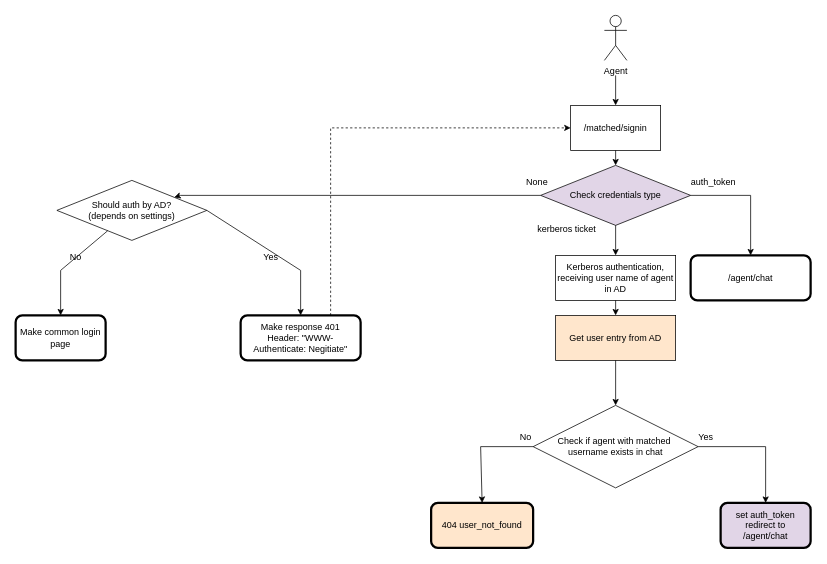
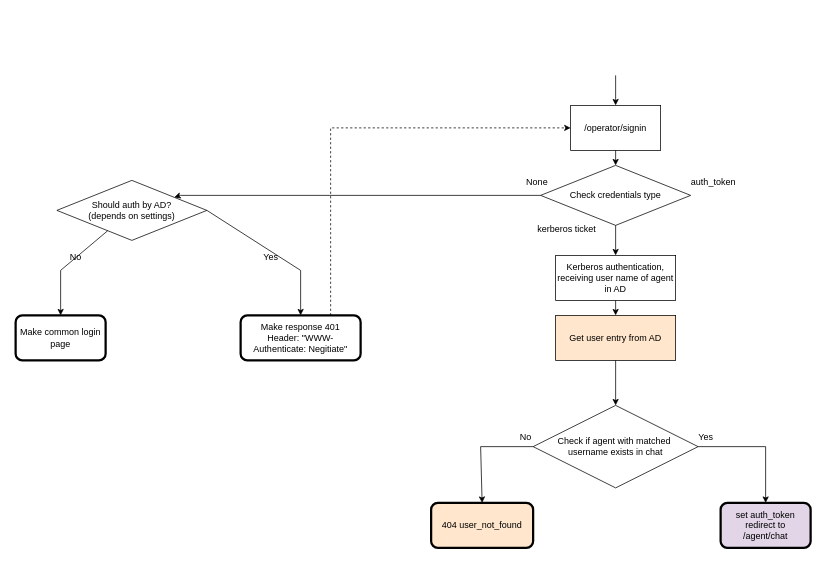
  <mxCell id="0" />
  <mxCell id="1" parent="0" />
- <mxCell id="2" value="Agent" style="shape=umlActor;verticalLabelPosition=bottom;verticalAlign=top;html=1;outlineConnect=0;" parent="1" vertex="1"><mxGeometry x="805" y="20" width="30" height="60" as="geometry" /></mxCell>
  <mxCell id="3" value="" style="endArrow=classic;html=1;rounded=0;entryX=0.5;entryY=1;entryDx=0;entryDy=0;" parent="1" target="4" edge="1"><mxGeometry width="50" height="50" relative="1" as="geometry"><mxPoint x="820" y="100" as="sourcePoint" /><mxPoint x="820" y="180" as="targetPoint" /></mxGeometry></mxCell>
- <mxCell id="4" value="/matched/signin" style="rounded=0;whiteSpace=wrap;html=1;direction=west;" parent="1" vertex="1"><mxGeometry x="760" y="140" width="120" height="60" as="geometry" /></mxCell>
+ <mxCell id="4" value="/operator/signin" style="rounded=0;whiteSpace=wrap;html=1;direction=west;" parent="1" vertex="1"><mxGeometry x="760" y="140" width="120" height="60" as="geometry" /></mxCell>
  <mxCell id="5" value="" style="endArrow=classic;html=1;rounded=0;exitX=0.5;exitY=0;exitDx=0;exitDy=0;" parent="1" source="4" target="6" edge="1"><mxGeometry width="50" height="50" relative="1" as="geometry"><mxPoint x="840" y="290" as="sourcePoint" /><mxPoint x="820" y="250" as="targetPoint" /></mxGeometry></mxCell>
- <mxCell id="6" value="Check credentials type" style="rhombus;whiteSpace=wrap;html=1;fillColor=#e1d5e7;" parent="1" vertex="1"><mxGeometry x="720" y="220" width="200" height="80" as="geometry" /></mxCell>
- <mxCell id="7" value="" style="endArrow=classic;html=1;rounded=0;exitX=1;exitY=0.5;exitDx=0;exitDy=0;entryX=0.5;entryY=0;entryDx=0;entryDy=0;" parent="1" source="6" target="11" edge="1"><mxGeometry width="50" height="50" relative="1" as="geometry"><mxPoint x="790" y="340" as="sourcePoint" /><mxPoint x="1000" y="340" as="targetPoint" /><Array as="points"><mxPoint x="1000" y="260" /></Array></mxGeometry></mxCell>
+ <mxCell id="6" value="Check credentials type" style="rhombus;whiteSpace=wrap;html=1;" parent="1" vertex="1"><mxGeometry x="720" y="220" width="200" height="80" as="geometry" /></mxCell>
  <mxCell id="8" value="auth_token" style="text;html=1;align=center;verticalAlign=middle;resizable=0;points=[];autosize=1;strokeColor=none;fillColor=none;" parent="1" vertex="1"><mxGeometry x="910" y="228" width="80" height="30" as="geometry" /></mxCell>
  <mxCell id="9" value="kerberos ticket" style="text;html=1;strokeColor=none;fillColor=none;align=center;verticalAlign=middle;whiteSpace=wrap;rounded=0;" parent="1" vertex="1"><mxGeometry x="705" y="290" width="100" height="30" as="geometry" /></mxCell>
  <mxCell id="10" value="" style="endArrow=classic;html=1;rounded=0;exitX=0.5;exitY=1;exitDx=0;exitDy=0;entryX=0.5;entryY=0;entryDx=0;entryDy=0;" parent="1" source="6" target="12" edge="1"><mxGeometry width="50" height="50" relative="1" as="geometry"><mxPoint x="790" y="340" as="sourcePoint" /><mxPoint x="640" y="340" as="targetPoint" /><Array as="points"><mxPoint x="820" y="340" /></Array></mxGeometry></mxCell>
- <mxCell id="11" value="/agent/chat" style="rounded=1;whiteSpace=wrap;html=1;strokeWidth=3;" parent="1" vertex="1"><mxGeometry x="920" y="340" width="160" height="60" as="geometry" /></mxCell>
  <mxCell id="12" value="Kerberos authentication, receiving user name of agent in AD" style="rounded=0;whiteSpace=wrap;html=1;" parent="1" vertex="1"><mxGeometry x="740" y="340" width="160" height="60" as="geometry" /></mxCell>
  <mxCell id="13" value="" style="endArrow=classic;html=1;rounded=0;exitX=0;exitY=0.5;exitDx=0;exitDy=0;" parent="1" source="6" target="15" edge="1"><mxGeometry width="50" height="50" relative="1" as="geometry"><mxPoint x="590" y="340" as="sourcePoint" /><mxPoint x="440" y="260" as="targetPoint" /><Array as="points"><mxPoint x="240" y="260" /></Array></mxGeometry></mxCell>
  <mxCell id="14" value="None" style="text;html=1;align=center;verticalAlign=middle;resizable=0;points=[];autosize=1;strokeColor=none;fillColor=none;" parent="1" vertex="1"><mxGeometry x="690" y="228" width="50" height="30" as="geometry" /></mxCell>
  <mxCell id="15" value="&lt;div&gt;Should auth by AD?&lt;/div&gt;&lt;div&gt;(depends on settings)&lt;/div&gt;" style="rhombus;whiteSpace=wrap;html=1;" parent="1" vertex="1"><mxGeometry x="75" y="240" width="200" height="80" as="geometry" /></mxCell>
  <mxCell id="16" value="" style="endArrow=classic;html=1;rounded=0;exitX=1;exitY=0.5;exitDx=0;exitDy=0;" parent="1" source="15" edge="1"><mxGeometry width="50" height="50" relative="1" as="geometry"><mxPoint x="340" y="400" as="sourcePoint" /><mxPoint x="400" y="420" as="targetPoint" /><Array as="points"><mxPoint x="400" y="360" /></Array></mxGeometry></mxCell>
  <mxCell id="17" value="" style="endArrow=classic;html=1;rounded=0;" parent="1" source="15" edge="1"><mxGeometry width="50" height="50" relative="1" as="geometry"><mxPoint x="340" y="400" as="sourcePoint" /><mxPoint x="80" y="420" as="targetPoint" /><Array as="points"><mxPoint x="80" y="360" /></Array></mxGeometry></mxCell>
  <mxCell id="18" value="No" style="text;html=1;align=center;verticalAlign=middle;resizable=0;points=[];autosize=1;strokeColor=none;fillColor=none;" parent="1" vertex="1"><mxGeometry x="80" y="328" width="40" height="30" as="geometry" /></mxCell>
  <mxCell id="19" value="Make common login page" style="rounded=1;whiteSpace=wrap;html=1;strokeWidth=3;" parent="1" vertex="1"><mxGeometry x="20" y="420" width="120" height="60" as="geometry" /></mxCell>
  <mxCell id="20" value="&lt;div&gt;Make response 401&lt;/div&gt;&lt;div&gt;Header: &quot;WWW-Authenticate: Negitiate&quot;&lt;br&gt;&lt;/div&gt;" style="rounded=1;whiteSpace=wrap;html=1;glass=0;strokeWidth=3;" parent="1" vertex="1"><mxGeometry x="320" y="420" width="160" height="60" as="geometry" /></mxCell>
  <mxCell id="21" value="Yes" style="text;html=1;align=center;verticalAlign=middle;resizable=0;points=[];autosize=1;strokeColor=none;fillColor=none;" parent="1" vertex="1"><mxGeometry x="340" y="328" width="40" height="30" as="geometry" /></mxCell>
  <mxCell id="22" value="" style="endArrow=classic;html=1;rounded=0;dashed=1;entryX=1;entryY=0.5;entryDx=0;entryDy=0;exitX=0.75;exitY=0;exitDx=0;exitDy=0;" parent="1" source="20" target="4" edge="1"><mxGeometry width="50" height="50" relative="1" as="geometry"><mxPoint x="420" y="410" as="sourcePoint" /><mxPoint x="450" y="170" as="targetPoint" /><Array as="points"><mxPoint x="440" y="170" /></Array></mxGeometry></mxCell>
  <mxCell id="23" value="" style="endArrow=classic;html=1;rounded=0;exitX=0.5;exitY=1;exitDx=0;exitDy=0;entryX=0.5;entryY=0;entryDx=0;entryDy=0;" parent="1" source="12" target="24" edge="1"><mxGeometry width="50" height="50" relative="1" as="geometry"><mxPoint x="820" y="490" as="sourcePoint" /><mxPoint x="820" y="460" as="targetPoint" /></mxGeometry></mxCell>
  <mxCell id="24" value="Get user entry from AD" style="rounded=0;whiteSpace=wrap;html=1;fillColor=#ffe6cc;" parent="1" vertex="1"><mxGeometry x="740" y="420" width="160" height="60" as="geometry" /></mxCell>
  <mxCell id="25" value="" style="endArrow=classic;html=1;rounded=0;exitX=0.5;exitY=1;exitDx=0;exitDy=0;" parent="1" source="24" target="26" edge="1"><mxGeometry width="50" height="50" relative="1" as="geometry"><mxPoint x="840" y="610" as="sourcePoint" /><mxPoint x="820" y="510" as="targetPoint" /></mxGeometry></mxCell>
  <mxCell id="26" value="&lt;div&gt;Check if agent with matched&amp;nbsp;&lt;/div&gt;&lt;div&gt;username exists in chat&lt;/div&gt;" style="rhombus;whiteSpace=wrap;html=1;" parent="1" vertex="1"><mxGeometry x="710" y="540" width="220" height="110" as="geometry" /></mxCell>
  <mxCell id="27" value="" style="endArrow=classic;html=1;rounded=0;exitX=0;exitY=0.5;exitDx=0;exitDy=0;entryX=0.5;entryY=0;entryDx=0;entryDy=0;" parent="1" source="26" target="28" edge="1"><mxGeometry width="50" height="50" relative="1" as="geometry"><mxPoint x="670" y="470" as="sourcePoint" /><mxPoint x="640" y="670" as="targetPoint" /><Array as="points"><mxPoint x="640" y="595" /></Array></mxGeometry></mxCell>
  <mxCell id="28" value="404 user_not_found" style="rounded=1;whiteSpace=wrap;html=1;strokeWidth=3;fillColor=#ffe6cc;" parent="1" vertex="1"><mxGeometry x="574" y="670" width="136" height="60" as="geometry" /></mxCell>
  <mxCell id="29" value="" style="endArrow=classic;html=1;rounded=0;exitX=1;exitY=0.5;exitDx=0;exitDy=0;" parent="1" source="26" edge="1"><mxGeometry width="50" height="50" relative="1" as="geometry"><mxPoint x="670" y="590" as="sourcePoint" /><mxPoint x="1020" y="670" as="targetPoint" /><Array as="points"><mxPoint x="1020" y="595" /></Array></mxGeometry></mxCell>
  <mxCell id="30" value="No" style="text;html=1;align=center;verticalAlign=middle;resizable=0;points=[];autosize=1;strokeColor=none;fillColor=none;" parent="1" vertex="1"><mxGeometry x="680" y="568" width="40" height="30" as="geometry" /></mxCell>
  <mxCell id="31" value="Yes" style="text;html=1;align=center;verticalAlign=middle;resizable=0;points=[];autosize=1;strokeColor=none;fillColor=none;" parent="1" vertex="1"><mxGeometry x="920" y="568" width="40" height="30" as="geometry" /></mxCell>
  <mxCell id="32" value="set auth_token redirect to&lt;br&gt;&lt;div&gt;/agent/chat&lt;/div&gt;" style="rounded=1;whiteSpace=wrap;html=1;strokeWidth=3;fillColor=#e1d5e7;" parent="1" vertex="1"><mxGeometry x="960" y="670" width="120" height="60" as="geometry" /></mxCell>
